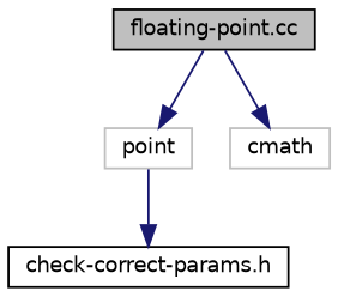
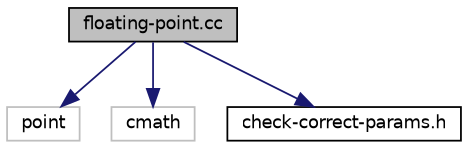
  digraph {
    node [color=black fillcolor=white fontname=Helvetica fontsize=10 shape=record style=filled]
    edge [color=midnightblue fontname=Helvetica fontsize=10 labelfontname=Helvetica labelfontsize=10 style=solid]
    n1 [fillcolor=grey75 fontcolor=black height=0.2 label="floating-point.cc" width=0.4]
    n2 [color=grey75 height=0.2 label=point width=0.4]
    n3 [color=grey75 height=0.2 label=cmath width=0.4]
    n4 [height=0.2 label="check-correct-params.h" width=0.4]
    n1 -> n2
    n1 -> n3
-   n2 -> n4
+   n1 -> n4
  }
